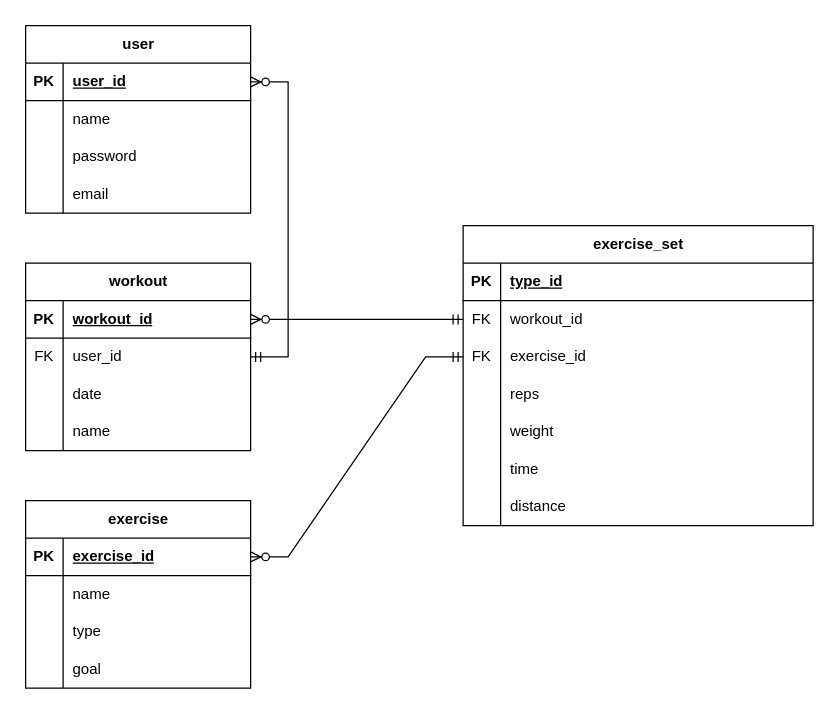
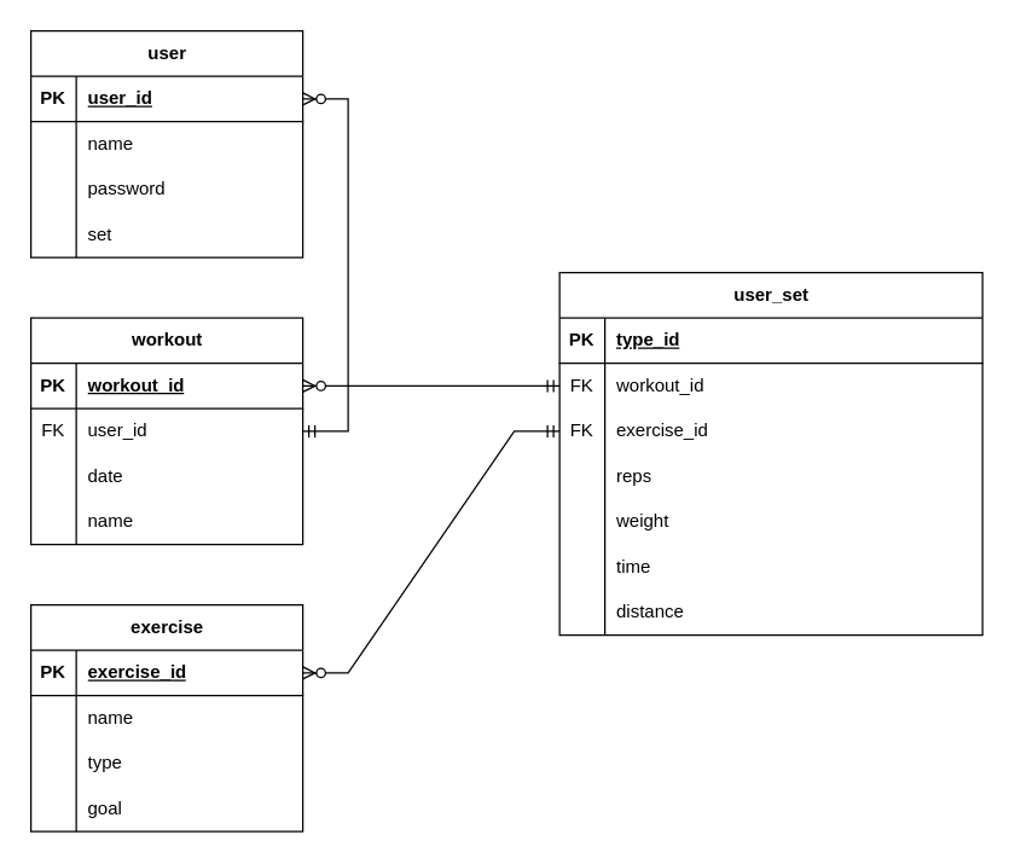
  <mxCell id="0" />
  <mxCell id="1" parent="0" />
  <mxCell id="2" value="workout" style="shape=table;startSize=30;container=1;collapsible=1;childLayout=tableLayout;fixedRows=1;rowLines=0;fontStyle=1;align=center;resizeLast=1;html=1;" parent="1" vertex="1"><mxGeometry x="20" y="210" width="180" height="150" as="geometry" /></mxCell>
  <mxCell id="3" value="" style="shape=tableRow;horizontal=0;startSize=0;swimlaneHead=0;swimlaneBody=0;fillColor=none;collapsible=0;dropTarget=0;points=[[0,0.5],[1,0.5]];portConstraint=eastwest;top=0;left=0;right=0;bottom=1;" parent="2" vertex="1"><mxGeometry y="30" width="180" height="30" as="geometry" /></mxCell>
  <mxCell id="4" value="PK" style="shape=partialRectangle;connectable=0;fillColor=none;top=0;left=0;bottom=0;right=0;fontStyle=1;overflow=hidden;whiteSpace=wrap;html=1;" parent="3" vertex="1"><mxGeometry width="30" height="30" as="geometry"><mxRectangle width="30" height="30" as="alternateBounds" /></mxGeometry></mxCell>
  <mxCell id="5" value="workout_id" style="shape=partialRectangle;connectable=0;fillColor=none;top=0;left=0;bottom=0;right=0;align=left;spacingLeft=6;fontStyle=5;overflow=hidden;whiteSpace=wrap;html=1;" parent="3" vertex="1"><mxGeometry x="30" width="150" height="30" as="geometry"><mxRectangle width="150" height="30" as="alternateBounds" /></mxGeometry></mxCell>
  <mxCell id="6" value="" style="shape=tableRow;horizontal=0;startSize=0;swimlaneHead=0;swimlaneBody=0;fillColor=none;collapsible=0;dropTarget=0;points=[[0,0.5],[1,0.5]];portConstraint=eastwest;top=0;left=0;right=0;bottom=0;" parent="2" vertex="1"><mxGeometry y="60" width="180" height="30" as="geometry" /></mxCell>
  <mxCell id="7" value="FK" style="shape=partialRectangle;connectable=0;fillColor=none;top=0;left=0;bottom=0;right=0;editable=1;overflow=hidden;whiteSpace=wrap;html=1;" parent="6" vertex="1"><mxGeometry width="30" height="30" as="geometry"><mxRectangle width="30" height="30" as="alternateBounds" /></mxGeometry></mxCell>
  <mxCell id="8" value="user_id" style="shape=partialRectangle;connectable=0;fillColor=none;top=0;left=0;bottom=0;right=0;align=left;spacingLeft=6;overflow=hidden;whiteSpace=wrap;html=1;" parent="6" vertex="1"><mxGeometry x="30" width="150" height="30" as="geometry"><mxRectangle width="150" height="30" as="alternateBounds" /></mxGeometry></mxCell>
  <mxCell id="9" value="" style="shape=tableRow;horizontal=0;startSize=0;swimlaneHead=0;swimlaneBody=0;fillColor=none;collapsible=0;dropTarget=0;points=[[0,0.5],[1,0.5]];portConstraint=eastwest;top=0;left=0;right=0;bottom=0;" parent="2" vertex="1"><mxGeometry y="90" width="180" height="30" as="geometry" /></mxCell>
  <mxCell id="10" value="" style="shape=partialRectangle;connectable=0;fillColor=none;top=0;left=0;bottom=0;right=0;editable=1;overflow=hidden;whiteSpace=wrap;html=1;" parent="9" vertex="1"><mxGeometry width="30" height="30" as="geometry"><mxRectangle width="30" height="30" as="alternateBounds" /></mxGeometry></mxCell>
  <mxCell id="11" value="date" style="shape=partialRectangle;connectable=0;fillColor=none;top=0;left=0;bottom=0;right=0;align=left;spacingLeft=6;overflow=hidden;whiteSpace=wrap;html=1;" parent="9" vertex="1"><mxGeometry x="30" width="150" height="30" as="geometry"><mxRectangle width="150" height="30" as="alternateBounds" /></mxGeometry></mxCell>
  <mxCell id="12" value="" style="shape=tableRow;horizontal=0;startSize=0;swimlaneHead=0;swimlaneBody=0;fillColor=none;collapsible=0;dropTarget=0;points=[[0,0.5],[1,0.5]];portConstraint=eastwest;top=0;left=0;right=0;bottom=0;" parent="2" vertex="1"><mxGeometry y="120" width="180" height="30" as="geometry" /></mxCell>
  <mxCell id="13" value="" style="shape=partialRectangle;connectable=0;fillColor=none;top=0;left=0;bottom=0;right=0;editable=1;overflow=hidden;whiteSpace=wrap;html=1;" parent="12" vertex="1"><mxGeometry width="30" height="30" as="geometry"><mxRectangle width="30" height="30" as="alternateBounds" /></mxGeometry></mxCell>
  <mxCell id="14" value="name" style="shape=partialRectangle;connectable=0;fillColor=none;top=0;left=0;bottom=0;right=0;align=left;spacingLeft=6;overflow=hidden;whiteSpace=wrap;html=1;" parent="12" vertex="1"><mxGeometry x="30" width="150" height="30" as="geometry"><mxRectangle width="150" height="30" as="alternateBounds" /></mxGeometry></mxCell>
  <mxCell id="15" value="user" style="shape=table;startSize=30;container=1;collapsible=1;childLayout=tableLayout;fixedRows=1;rowLines=0;fontStyle=1;align=center;resizeLast=1;html=1;" parent="1" vertex="1"><mxGeometry x="20" y="20" width="180" height="150" as="geometry" /></mxCell>
  <mxCell id="16" value="" style="shape=tableRow;horizontal=0;startSize=0;swimlaneHead=0;swimlaneBody=0;fillColor=none;collapsible=0;dropTarget=0;points=[[0,0.5],[1,0.5]];portConstraint=eastwest;top=0;left=0;right=0;bottom=1;" parent="15" vertex="1"><mxGeometry y="30" width="180" height="30" as="geometry" /></mxCell>
  <mxCell id="17" value="PK" style="shape=partialRectangle;connectable=0;fillColor=none;top=0;left=0;bottom=0;right=0;fontStyle=1;overflow=hidden;whiteSpace=wrap;html=1;" parent="16" vertex="1"><mxGeometry width="30" height="30" as="geometry"><mxRectangle width="30" height="30" as="alternateBounds" /></mxGeometry></mxCell>
  <mxCell id="18" value="user_id" style="shape=partialRectangle;connectable=0;fillColor=none;top=0;left=0;bottom=0;right=0;align=left;spacingLeft=6;fontStyle=5;overflow=hidden;whiteSpace=wrap;html=1;" parent="16" vertex="1"><mxGeometry x="30" width="150" height="30" as="geometry"><mxRectangle width="150" height="30" as="alternateBounds" /></mxGeometry></mxCell>
  <mxCell id="19" value="" style="shape=tableRow;horizontal=0;startSize=0;swimlaneHead=0;swimlaneBody=0;fillColor=none;collapsible=0;dropTarget=0;points=[[0,0.5],[1,0.5]];portConstraint=eastwest;top=0;left=0;right=0;bottom=0;" parent="15" vertex="1"><mxGeometry y="60" width="180" height="30" as="geometry" /></mxCell>
  <mxCell id="20" value="" style="shape=partialRectangle;connectable=0;fillColor=none;top=0;left=0;bottom=0;right=0;editable=1;overflow=hidden;whiteSpace=wrap;html=1;" parent="19" vertex="1"><mxGeometry width="30" height="30" as="geometry"><mxRectangle width="30" height="30" as="alternateBounds" /></mxGeometry></mxCell>
  <mxCell id="21" value="name" style="shape=partialRectangle;connectable=0;fillColor=none;top=0;left=0;bottom=0;right=0;align=left;spacingLeft=6;overflow=hidden;whiteSpace=wrap;html=1;" parent="19" vertex="1"><mxGeometry x="30" width="150" height="30" as="geometry"><mxRectangle width="150" height="30" as="alternateBounds" /></mxGeometry></mxCell>
  <mxCell id="22" value="" style="shape=tableRow;horizontal=0;startSize=0;swimlaneHead=0;swimlaneBody=0;fillColor=none;collapsible=0;dropTarget=0;points=[[0,0.5],[1,0.5]];portConstraint=eastwest;top=0;left=0;right=0;bottom=0;" parent="15" vertex="1"><mxGeometry y="90" width="180" height="30" as="geometry" /></mxCell>
  <mxCell id="23" value="" style="shape=partialRectangle;connectable=0;fillColor=none;top=0;left=0;bottom=0;right=0;editable=1;overflow=hidden;whiteSpace=wrap;html=1;" parent="22" vertex="1"><mxGeometry width="30" height="30" as="geometry"><mxRectangle width="30" height="30" as="alternateBounds" /></mxGeometry></mxCell>
  <mxCell id="24" value="password" style="shape=partialRectangle;connectable=0;fillColor=none;top=0;left=0;bottom=0;right=0;align=left;spacingLeft=6;overflow=hidden;whiteSpace=wrap;html=1;" parent="22" vertex="1"><mxGeometry x="30" width="150" height="30" as="geometry"><mxRectangle width="150" height="30" as="alternateBounds" /></mxGeometry></mxCell>
  <mxCell id="25" value="" style="shape=tableRow;horizontal=0;startSize=0;swimlaneHead=0;swimlaneBody=0;fillColor=none;collapsible=0;dropTarget=0;points=[[0,0.5],[1,0.5]];portConstraint=eastwest;top=0;left=0;right=0;bottom=0;" parent="15" vertex="1"><mxGeometry y="120" width="180" height="30" as="geometry" /></mxCell>
  <mxCell id="26" value="" style="shape=partialRectangle;connectable=0;fillColor=none;top=0;left=0;bottom=0;right=0;editable=1;overflow=hidden;whiteSpace=wrap;html=1;" parent="25" vertex="1"><mxGeometry width="30" height="30" as="geometry"><mxRectangle width="30" height="30" as="alternateBounds" /></mxGeometry></mxCell>
- <mxCell id="27" value="email" style="shape=partialRectangle;connectable=0;fillColor=none;top=0;left=0;bottom=0;right=0;align=left;spacingLeft=6;overflow=hidden;whiteSpace=wrap;html=1;" parent="25" vertex="1"><mxGeometry x="30" width="150" height="30" as="geometry"><mxRectangle width="150" height="30" as="alternateBounds" /></mxGeometry></mxCell>
+ <mxCell id="27" value="set" style="shape=partialRectangle;connectable=0;fillColor=none;top=0;left=0;bottom=0;right=0;align=left;spacingLeft=6;overflow=hidden;whiteSpace=wrap;html=1;" parent="25" vertex="1"><mxGeometry x="30" width="150" height="30" as="geometry"><mxRectangle width="150" height="30" as="alternateBounds" /></mxGeometry></mxCell>
  <mxCell id="28" value="exercise" style="shape=table;startSize=30;container=1;collapsible=1;childLayout=tableLayout;fixedRows=1;rowLines=0;fontStyle=1;align=center;resizeLast=1;html=1;" parent="1" vertex="1"><mxGeometry x="20" y="400" width="180" height="150" as="geometry" /></mxCell>
  <mxCell id="29" value="" style="shape=tableRow;horizontal=0;startSize=0;swimlaneHead=0;swimlaneBody=0;fillColor=none;collapsible=0;dropTarget=0;points=[[0,0.5],[1,0.5]];portConstraint=eastwest;top=0;left=0;right=0;bottom=1;" parent="28" vertex="1"><mxGeometry y="30" width="180" height="30" as="geometry" /></mxCell>
  <mxCell id="30" value="PK" style="shape=partialRectangle;connectable=0;fillColor=none;top=0;left=0;bottom=0;right=0;fontStyle=1;overflow=hidden;whiteSpace=wrap;html=1;" parent="29" vertex="1"><mxGeometry width="30" height="30" as="geometry"><mxRectangle width="30" height="30" as="alternateBounds" /></mxGeometry></mxCell>
  <mxCell id="31" value="exercise_id" style="shape=partialRectangle;connectable=0;fillColor=none;top=0;left=0;bottom=0;right=0;align=left;spacingLeft=6;fontStyle=5;overflow=hidden;whiteSpace=wrap;html=1;" parent="29" vertex="1"><mxGeometry x="30" width="150" height="30" as="geometry"><mxRectangle width="150" height="30" as="alternateBounds" /></mxGeometry></mxCell>
  <mxCell id="32" value="" style="shape=tableRow;horizontal=0;startSize=0;swimlaneHead=0;swimlaneBody=0;fillColor=none;collapsible=0;dropTarget=0;points=[[0,0.5],[1,0.5]];portConstraint=eastwest;top=0;left=0;right=0;bottom=0;" parent="28" vertex="1"><mxGeometry y="60" width="180" height="30" as="geometry" /></mxCell>
  <mxCell id="33" value="" style="shape=partialRectangle;connectable=0;fillColor=none;top=0;left=0;bottom=0;right=0;editable=1;overflow=hidden;whiteSpace=wrap;html=1;" parent="32" vertex="1"><mxGeometry width="30" height="30" as="geometry"><mxRectangle width="30" height="30" as="alternateBounds" /></mxGeometry></mxCell>
  <mxCell id="34" value="name" style="shape=partialRectangle;connectable=0;fillColor=none;top=0;left=0;bottom=0;right=0;align=left;spacingLeft=6;overflow=hidden;whiteSpace=wrap;html=1;" parent="32" vertex="1"><mxGeometry x="30" width="150" height="30" as="geometry"><mxRectangle width="150" height="30" as="alternateBounds" /></mxGeometry></mxCell>
  <mxCell id="35" value="" style="shape=tableRow;horizontal=0;startSize=0;swimlaneHead=0;swimlaneBody=0;fillColor=none;collapsible=0;dropTarget=0;points=[[0,0.5],[1,0.5]];portConstraint=eastwest;top=0;left=0;right=0;bottom=0;" parent="28" vertex="1"><mxGeometry y="90" width="180" height="30" as="geometry" /></mxCell>
  <mxCell id="36" value="" style="shape=partialRectangle;connectable=0;fillColor=none;top=0;left=0;bottom=0;right=0;editable=1;overflow=hidden;whiteSpace=wrap;html=1;" parent="35" vertex="1"><mxGeometry width="30" height="30" as="geometry"><mxRectangle width="30" height="30" as="alternateBounds" /></mxGeometry></mxCell>
  <mxCell id="37" value="type" style="shape=partialRectangle;connectable=0;fillColor=none;top=0;left=0;bottom=0;right=0;align=left;spacingLeft=6;overflow=hidden;whiteSpace=wrap;html=1;" parent="35" vertex="1"><mxGeometry x="30" width="150" height="30" as="geometry"><mxRectangle width="150" height="30" as="alternateBounds" /></mxGeometry></mxCell>
  <mxCell id="38" value="" style="shape=tableRow;horizontal=0;startSize=0;swimlaneHead=0;swimlaneBody=0;fillColor=none;collapsible=0;dropTarget=0;points=[[0,0.5],[1,0.5]];portConstraint=eastwest;top=0;left=0;right=0;bottom=0;" parent="28" vertex="1"><mxGeometry y="120" width="180" height="30" as="geometry" /></mxCell>
  <mxCell id="39" value="" style="shape=partialRectangle;connectable=0;fillColor=none;top=0;left=0;bottom=0;right=0;editable=1;overflow=hidden;whiteSpace=wrap;html=1;" parent="38" vertex="1"><mxGeometry width="30" height="30" as="geometry"><mxRectangle width="30" height="30" as="alternateBounds" /></mxGeometry></mxCell>
  <mxCell id="40" value="goal" style="shape=partialRectangle;connectable=0;fillColor=none;top=0;left=0;bottom=0;right=0;align=left;spacingLeft=6;overflow=hidden;whiteSpace=wrap;html=1;" parent="38" vertex="1"><mxGeometry x="30" width="150" height="30" as="geometry"><mxRectangle width="150" height="30" as="alternateBounds" /></mxGeometry></mxCell>
- <mxCell id="41" value="exercise_set" style="shape=table;startSize=30;container=1;collapsible=1;childLayout=tableLayout;fixedRows=1;rowLines=0;fontStyle=1;align=center;resizeLast=1;html=1;" parent="1" vertex="1"><mxGeometry x="370" y="180" width="280" height="240" as="geometry" /></mxCell>
+ <mxCell id="41" value="user_set" style="shape=table;startSize=30;container=1;collapsible=1;childLayout=tableLayout;fixedRows=1;rowLines=0;fontStyle=1;align=center;resizeLast=1;html=1;" parent="1" vertex="1"><mxGeometry x="370" y="180" width="280" height="240" as="geometry" /></mxCell>
  <mxCell id="42" value="" style="shape=tableRow;horizontal=0;startSize=0;swimlaneHead=0;swimlaneBody=0;fillColor=none;collapsible=0;dropTarget=0;points=[[0,0.5],[1,0.5]];portConstraint=eastwest;top=0;left=0;right=0;bottom=1;" parent="41" vertex="1"><mxGeometry y="30" width="280" height="30" as="geometry" /></mxCell>
  <mxCell id="43" value="PK" style="shape=partialRectangle;connectable=0;fillColor=none;top=0;left=0;bottom=0;right=0;fontStyle=1;overflow=hidden;whiteSpace=wrap;html=1;" parent="42" vertex="1"><mxGeometry width="30" height="30" as="geometry"><mxRectangle width="30" height="30" as="alternateBounds" /></mxGeometry></mxCell>
  <mxCell id="44" value="type_id" style="shape=partialRectangle;connectable=0;fillColor=none;top=0;left=0;bottom=0;right=0;align=left;spacingLeft=6;fontStyle=5;overflow=hidden;whiteSpace=wrap;html=1;" parent="42" vertex="1"><mxGeometry x="30" width="250" height="30" as="geometry"><mxRectangle width="250" height="30" as="alternateBounds" /></mxGeometry></mxCell>
  <mxCell id="45" value="" style="shape=tableRow;horizontal=0;startSize=0;swimlaneHead=0;swimlaneBody=0;fillColor=none;collapsible=0;dropTarget=0;points=[[0,0.5],[1,0.5]];portConstraint=eastwest;top=0;left=0;right=0;bottom=0;" parent="41" vertex="1"><mxGeometry y="60" width="280" height="30" as="geometry" /></mxCell>
  <mxCell id="46" value="FK" style="shape=partialRectangle;connectable=0;fillColor=none;top=0;left=0;bottom=0;right=0;editable=1;overflow=hidden;whiteSpace=wrap;html=1;" parent="45" vertex="1"><mxGeometry width="30" height="30" as="geometry"><mxRectangle width="30" height="30" as="alternateBounds" /></mxGeometry></mxCell>
  <mxCell id="47" value="workout_id" style="shape=partialRectangle;connectable=0;fillColor=none;top=0;left=0;bottom=0;right=0;align=left;spacingLeft=6;overflow=hidden;whiteSpace=wrap;html=1;" parent="45" vertex="1"><mxGeometry x="30" width="250" height="30" as="geometry"><mxRectangle width="250" height="30" as="alternateBounds" /></mxGeometry></mxCell>
  <mxCell id="48" value="" style="shape=tableRow;horizontal=0;startSize=0;swimlaneHead=0;swimlaneBody=0;fillColor=none;collapsible=0;dropTarget=0;points=[[0,0.5],[1,0.5]];portConstraint=eastwest;top=0;left=0;right=0;bottom=0;" parent="41" vertex="1"><mxGeometry y="90" width="280" height="30" as="geometry" /></mxCell>
  <mxCell id="49" value="FK" style="shape=partialRectangle;connectable=0;fillColor=none;top=0;left=0;bottom=0;right=0;editable=1;overflow=hidden;whiteSpace=wrap;html=1;" parent="48" vertex="1"><mxGeometry width="30" height="30" as="geometry"><mxRectangle width="30" height="30" as="alternateBounds" /></mxGeometry></mxCell>
  <mxCell id="50" value="exercise_id" style="shape=partialRectangle;connectable=0;fillColor=none;top=0;left=0;bottom=0;right=0;align=left;spacingLeft=6;overflow=hidden;whiteSpace=wrap;html=1;" parent="48" vertex="1"><mxGeometry x="30" width="250" height="30" as="geometry"><mxRectangle width="250" height="30" as="alternateBounds" /></mxGeometry></mxCell>
  <mxCell id="51" value="" style="shape=tableRow;horizontal=0;startSize=0;swimlaneHead=0;swimlaneBody=0;fillColor=none;collapsible=0;dropTarget=0;points=[[0,0.5],[1,0.5]];portConstraint=eastwest;top=0;left=0;right=0;bottom=0;" parent="41" vertex="1"><mxGeometry y="120" width="280" height="30" as="geometry" /></mxCell>
  <mxCell id="52" value="" style="shape=partialRectangle;connectable=0;fillColor=none;top=0;left=0;bottom=0;right=0;editable=1;overflow=hidden;whiteSpace=wrap;html=1;" parent="51" vertex="1"><mxGeometry width="30" height="30" as="geometry"><mxRectangle width="30" height="30" as="alternateBounds" /></mxGeometry></mxCell>
  <mxCell id="53" value="reps" style="shape=partialRectangle;connectable=0;fillColor=none;top=0;left=0;bottom=0;right=0;align=left;spacingLeft=6;overflow=hidden;whiteSpace=wrap;html=1;" parent="51" vertex="1"><mxGeometry x="30" width="250" height="30" as="geometry"><mxRectangle width="250" height="30" as="alternateBounds" /></mxGeometry></mxCell>
  <mxCell id="54" value="" style="shape=tableRow;horizontal=0;startSize=0;swimlaneHead=0;swimlaneBody=0;fillColor=none;collapsible=0;dropTarget=0;points=[[0,0.5],[1,0.5]];portConstraint=eastwest;top=0;left=0;right=0;bottom=0;" parent="41" vertex="1"><mxGeometry y="150" width="280" height="30" as="geometry" /></mxCell>
  <mxCell id="55" value="" style="shape=partialRectangle;connectable=0;fillColor=none;top=0;left=0;bottom=0;right=0;editable=1;overflow=hidden;whiteSpace=wrap;html=1;" parent="54" vertex="1"><mxGeometry width="30" height="30" as="geometry"><mxRectangle width="30" height="30" as="alternateBounds" /></mxGeometry></mxCell>
  <mxCell id="56" value="weight" style="shape=partialRectangle;connectable=0;fillColor=none;top=0;left=0;bottom=0;right=0;align=left;spacingLeft=6;overflow=hidden;whiteSpace=wrap;html=1;" parent="54" vertex="1"><mxGeometry x="30" width="250" height="30" as="geometry"><mxRectangle width="250" height="30" as="alternateBounds" /></mxGeometry></mxCell>
  <mxCell id="57" value="" style="shape=tableRow;horizontal=0;startSize=0;swimlaneHead=0;swimlaneBody=0;fillColor=none;collapsible=0;dropTarget=0;points=[[0,0.5],[1,0.5]];portConstraint=eastwest;top=0;left=0;right=0;bottom=0;" parent="41" vertex="1"><mxGeometry y="180" width="280" height="30" as="geometry" /></mxCell>
  <mxCell id="58" value="" style="shape=partialRectangle;connectable=0;fillColor=none;top=0;left=0;bottom=0;right=0;editable=1;overflow=hidden;whiteSpace=wrap;html=1;" parent="57" vertex="1"><mxGeometry width="30" height="30" as="geometry"><mxRectangle width="30" height="30" as="alternateBounds" /></mxGeometry></mxCell>
  <mxCell id="59" value="time" style="shape=partialRectangle;connectable=0;fillColor=none;top=0;left=0;bottom=0;right=0;align=left;spacingLeft=6;overflow=hidden;whiteSpace=wrap;html=1;" parent="57" vertex="1"><mxGeometry x="30" width="250" height="30" as="geometry"><mxRectangle width="250" height="30" as="alternateBounds" /></mxGeometry></mxCell>
  <mxCell id="60" value="" style="shape=tableRow;horizontal=0;startSize=0;swimlaneHead=0;swimlaneBody=0;fillColor=none;collapsible=0;dropTarget=0;points=[[0,0.5],[1,0.5]];portConstraint=eastwest;top=0;left=0;right=0;bottom=0;" parent="41" vertex="1"><mxGeometry y="210" width="280" height="30" as="geometry" /></mxCell>
  <mxCell id="61" value="" style="shape=partialRectangle;connectable=0;fillColor=none;top=0;left=0;bottom=0;right=0;editable=1;overflow=hidden;whiteSpace=wrap;html=1;" parent="60" vertex="1"><mxGeometry width="30" height="30" as="geometry"><mxRectangle width="30" height="30" as="alternateBounds" /></mxGeometry></mxCell>
  <mxCell id="62" value="distance" style="shape=partialRectangle;connectable=0;fillColor=none;top=0;left=0;bottom=0;right=0;align=left;spacingLeft=6;overflow=hidden;whiteSpace=wrap;html=1;" parent="60" vertex="1"><mxGeometry x="30" width="250" height="30" as="geometry"><mxRectangle width="250" height="30" as="alternateBounds" /></mxGeometry></mxCell>
  <mxCell id="63" value="" style="edgeStyle=entityRelationEdgeStyle;fontSize=12;html=1;endArrow=ERzeroToMany;startArrow=ERmandOne;rounded=0;" parent="1" source="45" target="3" edge="1"><mxGeometry width="100" height="100" relative="1" as="geometry"><mxPoint x="330" y="470" as="sourcePoint" /><mxPoint x="430" y="370" as="targetPoint" /></mxGeometry></mxCell>
  <mxCell id="64" value="" style="edgeStyle=entityRelationEdgeStyle;fontSize=12;html=1;endArrow=ERzeroToMany;startArrow=ERmandOne;rounded=0;" parent="1" source="6" target="16" edge="1"><mxGeometry width="100" height="100" relative="1" as="geometry"><mxPoint x="330" y="430" as="sourcePoint" /><mxPoint x="430" y="330" as="targetPoint" /></mxGeometry></mxCell>
  <mxCell id="65" value="" style="edgeStyle=entityRelationEdgeStyle;fontSize=12;html=1;endArrow=ERzeroToMany;startArrow=ERmandOne;rounded=0;entryX=1;entryY=0.5;entryDx=0;entryDy=0;exitX=0;exitY=0.5;exitDx=0;exitDy=0;" parent="1" source="48" target="29" edge="1"><mxGeometry width="100" height="100" relative="1" as="geometry"><mxPoint x="360" y="308.4" as="sourcePoint" /><mxPoint x="290" y="500" as="targetPoint" /></mxGeometry></mxCell>
